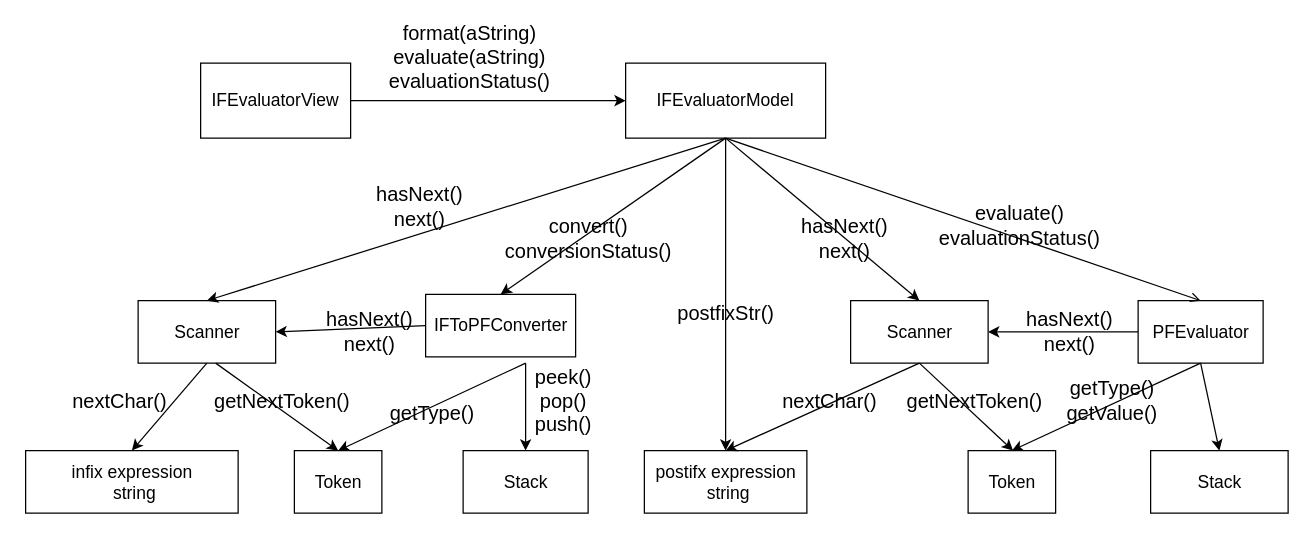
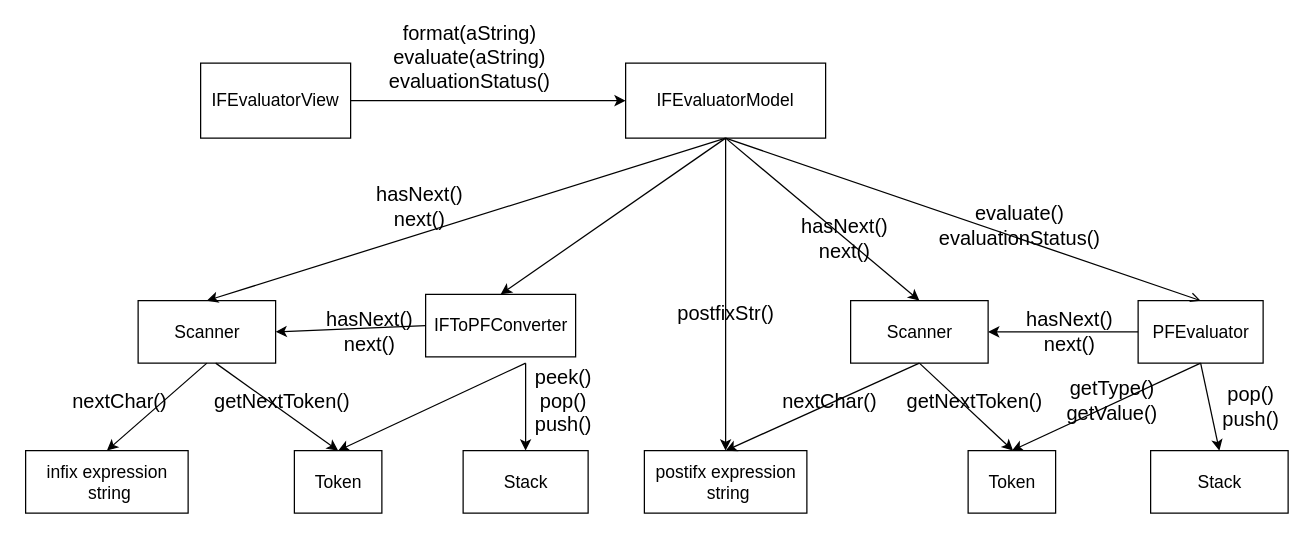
  <mxCell id="0" />
  <mxCell id="1" parent="0" />
  <mxCell id="2" value="&lt;font style=&quot;font-size: 16px;&quot;&gt;hasNext()&lt;br&gt;next()&lt;br&gt;&lt;/font&gt;" style="text;html=1;align=center;verticalAlign=middle;resizable=0;points=[];autosize=1;strokeColor=none;fillColor=none;" vertex="1" parent="1"><mxGeometry x="250" y="245" width="90" height="40" as="geometry" /></mxCell>
  <mxCell id="3" value="&lt;font style=&quot;font-size: 14px;&quot;&gt;IFToPFConverter&lt;/font&gt;" style="html=1;" vertex="1" parent="1"><mxGeometry x="340" y="235" width="120" height="50" as="geometry" /></mxCell>
  <mxCell id="4" value="&lt;font style=&quot;font-size: 14px;&quot;&gt;Scanner&lt;/font&gt;" style="html=1;" vertex="1" parent="1"><mxGeometry x="110" y="240" width="110" height="50" as="geometry" /></mxCell>
  <mxCell id="5" value="&lt;font style=&quot;font-size: 14px;&quot;&gt;PFEvaluator&lt;/font&gt;" style="html=1;" vertex="1" parent="1"><mxGeometry x="910" y="240" width="100" height="50" as="geometry" /></mxCell>
  <mxCell id="6" value="&lt;font style=&quot;font-size: 14px;&quot;&gt;IFEvaluatorModel&lt;/font&gt;" style="rounded=0;whiteSpace=wrap;html=1;" vertex="1" parent="1"><mxGeometry x="500" y="50" width="160" height="60" as="geometry" /></mxCell>
  <mxCell id="7" value="&lt;font style=&quot;font-size: 14px;&quot;&gt;IFEvaluatorView&lt;/font&gt;" style="rounded=0;whiteSpace=wrap;html=1;" vertex="1" parent="1"><mxGeometry x="160" y="50" width="120" height="60" as="geometry" /></mxCell>
  <mxCell id="8" value="postifx expression&lt;br&gt;&amp;nbsp;string" style="html=1;fontSize=14;" vertex="1" parent="1"><mxGeometry x="515" y="360" width="130" height="50" as="geometry" /></mxCell>
- <mxCell id="9" value="infix expression&lt;br&gt;&amp;nbsp;string" style="html=1;fontSize=14;" vertex="1" parent="1"><mxGeometry x="20" y="360" width="170" height="50" as="geometry" /></mxCell>
+ <mxCell id="9" value="infix expression&lt;br&gt;&amp;nbsp;string" style="html=1;fontSize=14;" vertex="1" parent="1"><mxGeometry x="20" y="360" width="130" height="50" as="geometry" /></mxCell>
  <mxCell id="10" value="Token" style="html=1;fontSize=14;" vertex="1" parent="1"><mxGeometry x="235" y="360" width="70" height="50" as="geometry" /></mxCell>
  <mxCell id="11" value="&lt;font style=&quot;font-size: 14px;&quot;&gt;Scanner&lt;/font&gt;" style="html=1;" vertex="1" parent="1"><mxGeometry x="680" y="240" width="110" height="50" as="geometry" /></mxCell>
  <mxCell id="12" value="Token" style="html=1;fontSize=14;" vertex="1" parent="1"><mxGeometry x="774" y="360" width="70" height="50" as="geometry" /></mxCell>
  <mxCell id="13" value="&lt;font style=&quot;font-size: 14px;&quot;&gt;Stack&lt;/font&gt;" style="html=1;" vertex="1" parent="1"><mxGeometry x="370" y="360" width="100" height="50" as="geometry" /></mxCell>
  <mxCell id="14" value="&lt;font style=&quot;font-size: 14px;&quot;&gt;Stack&lt;/font&gt;" style="html=1;" vertex="1" parent="1"><mxGeometry x="920" y="360" width="110" height="50" as="geometry" /></mxCell>
  <mxCell id="15" style="edgeStyle=orthogonalEdgeStyle;rounded=0;orthogonalLoop=1;jettySize=auto;html=1;exitX=0.5;exitY=1;exitDx=0;exitDy=0;fontSize=16;" edge="1" parent="1" source="8" target="8"><mxGeometry relative="1" as="geometry" /></mxCell>
  <mxCell id="16" value="&lt;font style=&quot;font-size: 16px;&quot;&gt;format(aString)&lt;br&gt;evaluate(aString)&lt;br&gt;evaluationStatus()&lt;br&gt;&lt;/font&gt;" style="text;html=1;align=center;verticalAlign=middle;resizable=0;points=[];autosize=1;strokeColor=none;fillColor=none;" vertex="1" parent="1"><mxGeometry x="300" y="20" width="150" height="50" as="geometry" /></mxCell>
  <mxCell id="17" value="" style="endArrow=classic;html=1;rounded=0;fontSize=16;exitX=1;exitY=0.5;exitDx=0;exitDy=0;" edge="1" parent="1" source="7" target="6"><mxGeometry width="50" height="50" relative="1" as="geometry"><mxPoint x="500" y="200" as="sourcePoint" /><mxPoint x="550" y="150" as="targetPoint" /></mxGeometry></mxCell>
  <mxCell id="18" value="&lt;font style=&quot;font-size: 16px;&quot;&gt;hasNext()&lt;br&gt;next()&lt;br&gt;&lt;/font&gt;" style="text;html=1;align=center;verticalAlign=middle;resizable=0;points=[];autosize=1;strokeColor=none;fillColor=none;" vertex="1" parent="1"><mxGeometry x="290" y="145" width="90" height="40" as="geometry" /></mxCell>
  <mxCell id="19" value="" style="endArrow=classic;html=1;rounded=0;fontSize=16;entryX=0.5;entryY=0;entryDx=0;entryDy=0;" edge="1" parent="1" target="4"><mxGeometry width="50" height="50" relative="1" as="geometry"><mxPoint x="580" y="110" as="sourcePoint" /><mxPoint x="550" y="160" as="targetPoint" /></mxGeometry></mxCell>
- <mxCell id="20" value="&lt;font style=&quot;font-size: 16px;&quot;&gt;convert()&lt;br&gt;conversionStatus()&lt;br&gt;&lt;/font&gt;" style="text;html=1;align=center;verticalAlign=middle;resizable=0;points=[];autosize=1;strokeColor=none;fillColor=none;" vertex="1" parent="1"><mxGeometry x="395" y="170" width="150" height="40" as="geometry" /></mxCell>
  <mxCell id="21" value="&lt;font style=&quot;font-size: 16px;&quot;&gt;postfixStr()&lt;br&gt;&lt;/font&gt;" style="text;html=1;align=center;verticalAlign=middle;resizable=0;points=[];autosize=1;strokeColor=none;fillColor=none;" vertex="1" parent="1"><mxGeometry x="530" y="240" width="100" height="20" as="geometry" /></mxCell>
  <mxCell id="22" value="&lt;font style=&quot;font-size: 16px;&quot;&gt;hasNext()&lt;br&gt;next()&lt;br&gt;&lt;/font&gt;" style="text;html=1;align=center;verticalAlign=middle;resizable=0;points=[];autosize=1;strokeColor=none;fillColor=none;" vertex="1" parent="1"><mxGeometry x="630" y="170" width="90" height="40" as="geometry" /></mxCell>
  <mxCell id="23" value="&lt;font style=&quot;font-size: 16px;&quot;&gt;evaluate()&lt;br&gt;evaluationStatus()&lt;br&gt;&lt;/font&gt;" style="text;html=1;align=center;verticalAlign=middle;resizable=0;points=[];autosize=1;strokeColor=none;fillColor=none;" vertex="1" parent="1"><mxGeometry x="740" y="160" width="150" height="40" as="geometry" /></mxCell>
  <mxCell id="24" value="" style="endArrow=classic;html=1;rounded=0;fontSize=16;entryX=0.5;entryY=0;entryDx=0;entryDy=0;" edge="1" parent="1" target="3"><mxGeometry width="50" height="50" relative="1" as="geometry"><mxPoint x="580" y="110" as="sourcePoint" /><mxPoint x="550" y="170" as="targetPoint" /></mxGeometry></mxCell>
  <mxCell id="25" value="" style="endArrow=classic;html=1;rounded=0;fontSize=16;entryX=0.5;entryY=0;entryDx=0;entryDy=0;" edge="1" parent="1" target="8"><mxGeometry width="50" height="50" relative="1" as="geometry"><mxPoint x="580" y="110" as="sourcePoint" /><mxPoint x="430" y="250" as="targetPoint" /></mxGeometry></mxCell>
  <mxCell id="26" value="" style="endArrow=classic;html=1;rounded=0;fontSize=16;entryX=0.5;entryY=0;entryDx=0;entryDy=0;" edge="1" parent="1" target="11"><mxGeometry width="50" height="50" relative="1" as="geometry"><mxPoint x="580" y="110" as="sourcePoint" /><mxPoint x="590" y="370" as="targetPoint" /></mxGeometry></mxCell>
  <mxCell id="27" value="" style="endArrow=open;html=1;rounded=0;fontSize=16;entryX=0.5;entryY=0;entryDx=0;entryDy=0;exitX=0.5;exitY=1;exitDx=0;exitDy=0;" edge="1" parent="1" source="6" target="5"><mxGeometry width="50" height="50" relative="1" as="geometry"><mxPoint x="600" y="130" as="sourcePoint" /><mxPoint x="600" y="380" as="targetPoint" /></mxGeometry></mxCell>
  <mxCell id="28" value="" style="endArrow=classic;html=1;rounded=0;fontSize=16;entryX=1;entryY=0.5;entryDx=0;entryDy=0;exitX=0;exitY=0.5;exitDx=0;exitDy=0;" edge="1" parent="1" source="3" target="4"><mxGeometry width="50" height="50" relative="1" as="geometry"><mxPoint x="500" y="220" as="sourcePoint" /><mxPoint x="550" y="170" as="targetPoint" /></mxGeometry></mxCell>
  <mxCell id="29" value="" style="endArrow=classic;html=1;rounded=0;fontSize=16;entryX=1;entryY=0.5;entryDx=0;entryDy=0;exitX=0;exitY=0.5;exitDx=0;exitDy=0;" edge="1" parent="1" source="5" target="11"><mxGeometry width="50" height="50" relative="1" as="geometry"><mxPoint x="500" y="220" as="sourcePoint" /><mxPoint x="550" y="170" as="targetPoint" /></mxGeometry></mxCell>
  <mxCell id="30" value="&lt;font style=&quot;font-size: 16px;&quot;&gt;hasNext()&lt;br&gt;next()&lt;br&gt;&lt;/font&gt;" style="text;html=1;align=center;verticalAlign=middle;resizable=0;points=[];autosize=1;strokeColor=none;fillColor=none;" vertex="1" parent="1"><mxGeometry x="810" y="245" width="90" height="40" as="geometry" /></mxCell>
  <mxCell id="31" value="&lt;font style=&quot;font-size: 16px;&quot;&gt;nextChar()&lt;br&gt;&lt;/font&gt;" style="text;html=1;align=center;verticalAlign=middle;resizable=0;points=[];autosize=1;strokeColor=none;fillColor=none;" vertex="1" parent="1"><mxGeometry x="50" y="310" width="90" height="20" as="geometry" /></mxCell>
  <mxCell id="32" value="" style="endArrow=classic;html=1;rounded=0;fontSize=16;entryX=0.5;entryY=0;entryDx=0;entryDy=0;exitX=0.5;exitY=1;exitDx=0;exitDy=0;" edge="1" parent="1" source="4" target="9"><mxGeometry width="50" height="50" relative="1" as="geometry"><mxPoint x="500" y="230" as="sourcePoint" /><mxPoint x="550" y="180" as="targetPoint" /></mxGeometry></mxCell>
  <mxCell id="33" value="&lt;font style=&quot;&quot;&gt;&lt;span style=&quot;font-size: 16px;&quot;&gt;getNextToken()&lt;/span&gt;&lt;br&gt;&lt;/font&gt;" style="text;html=1;align=center;verticalAlign=middle;resizable=0;points=[];autosize=1;strokeColor=none;fillColor=none;" vertex="1" parent="1"><mxGeometry x="160" y="310" width="130" height="20" as="geometry" /></mxCell>
  <mxCell id="34" value="" style="endArrow=classic;html=1;rounded=0;fontSize=16;entryX=0.5;entryY=0;entryDx=0;entryDy=0;exitX=0.564;exitY=1;exitDx=0;exitDy=0;exitPerimeter=0;" edge="1" parent="1" source="4" target="10"><mxGeometry width="50" height="50" relative="1" as="geometry"><mxPoint x="500" y="240" as="sourcePoint" /><mxPoint x="550" y="190" as="targetPoint" /></mxGeometry></mxCell>
  <mxCell id="35" value="" style="endArrow=classic;html=1;rounded=0;fontSize=16;" edge="1" parent="1"><mxGeometry width="50" height="50" relative="1" as="geometry"><mxPoint x="420" y="290" as="sourcePoint" /><mxPoint x="270" y="360" as="targetPoint" /></mxGeometry></mxCell>
- <mxCell id="36" value="&lt;font style=&quot;font-size: 16px;&quot;&gt;getType()&lt;br&gt;&lt;/font&gt;" style="text;html=1;align=center;verticalAlign=middle;resizable=0;points=[];autosize=1;strokeColor=none;fillColor=none;" vertex="1" parent="1"><mxGeometry x="300" y="320" width="90" height="20" as="geometry" /></mxCell>
  <mxCell id="37" value="" style="endArrow=classic;html=1;rounded=0;fontSize=16;entryX=0.5;entryY=0;entryDx=0;entryDy=0;" edge="1" parent="1" target="13"><mxGeometry width="50" height="50" relative="1" as="geometry"><mxPoint x="420" y="290" as="sourcePoint" /><mxPoint x="490" y="200" as="targetPoint" /></mxGeometry></mxCell>
  <mxCell id="38" value="&lt;font style=&quot;font-size: 16px;&quot;&gt;peek()&lt;br&gt;pop()&lt;br&gt;push()&lt;br&gt;&lt;/font&gt;" style="text;html=1;align=center;verticalAlign=middle;resizable=0;points=[];autosize=1;strokeColor=none;fillColor=none;" vertex="1" parent="1"><mxGeometry x="420" y="295" width="60" height="50" as="geometry" /></mxCell>
  <mxCell id="39" value="&lt;font style=&quot;font-size: 16px;&quot;&gt;nextChar()&lt;br&gt;&lt;/font&gt;" style="text;html=1;align=center;verticalAlign=middle;resizable=0;points=[];autosize=1;strokeColor=none;fillColor=none;" vertex="1" parent="1"><mxGeometry x="617.5" y="310" width="90" height="20" as="geometry" /></mxCell>
  <mxCell id="40" value="" style="endArrow=classic;html=1;rounded=0;fontSize=16;exitX=0.5;exitY=1;exitDx=0;exitDy=0;" edge="1" parent="1" source="11"><mxGeometry width="50" height="50" relative="1" as="geometry"><mxPoint x="740" y="290" as="sourcePoint" /><mxPoint x="580" y="360" as="targetPoint" /></mxGeometry></mxCell>
  <mxCell id="41" value="&lt;font style=&quot;&quot;&gt;&lt;span style=&quot;font-size: 16px;&quot;&gt;getNextToken()&lt;/span&gt;&lt;br&gt;&lt;/font&gt;" style="text;html=1;align=center;verticalAlign=middle;resizable=0;points=[];autosize=1;strokeColor=none;fillColor=none;" vertex="1" parent="1"><mxGeometry x="714" y="310" width="130" height="20" as="geometry" /></mxCell>
  <mxCell id="42" value="" style="endArrow=classic;html=1;rounded=0;fontSize=16;exitX=0.5;exitY=1;exitDx=0;exitDy=0;" edge="1" parent="1" source="11"><mxGeometry width="50" height="50" relative="1" as="geometry"><mxPoint x="735" y="295" as="sourcePoint" /><mxPoint x="810" y="360" as="targetPoint" /></mxGeometry></mxCell>
  <mxCell id="43" value="&lt;font style=&quot;font-size: 16px;&quot;&gt;getType()&lt;br&gt;getValue()&lt;br&gt;&lt;/font&gt;" style="text;html=1;align=center;verticalAlign=middle;resizable=0;points=[];autosize=1;strokeColor=none;fillColor=none;" vertex="1" parent="1"><mxGeometry x="844" y="300" width="90" height="40" as="geometry" /></mxCell>
  <mxCell id="44" value="" style="endArrow=classic;html=1;rounded=0;fontSize=16;exitX=0.5;exitY=1;exitDx=0;exitDy=0;entryX=0.5;entryY=0;entryDx=0;entryDy=0;" edge="1" parent="1" source="5" target="12"><mxGeometry width="50" height="50" relative="1" as="geometry"><mxPoint x="560" y="240" as="sourcePoint" /><mxPoint x="610" y="190" as="targetPoint" /></mxGeometry></mxCell>
+ <mxCell id="45" value="&lt;font style=&quot;font-size: 16px;&quot;&gt;pop()&lt;br&gt;push()&lt;br&gt;&lt;/font&gt;" style="text;html=1;align=center;verticalAlign=middle;resizable=0;points=[];autosize=1;strokeColor=none;fillColor=none;" vertex="1" parent="1"><mxGeometry x="970" y="305" width="60" height="40" as="geometry" /></mxCell>
  <mxCell id="46" value="" style="endArrow=classic;html=1;rounded=0;fontSize=16;entryX=0.5;entryY=0;entryDx=0;entryDy=0;" edge="1" parent="1" target="14"><mxGeometry width="50" height="50" relative="1" as="geometry"><mxPoint x="960" y="290" as="sourcePoint" /><mxPoint x="610" y="190" as="targetPoint" /></mxGeometry></mxCell>
